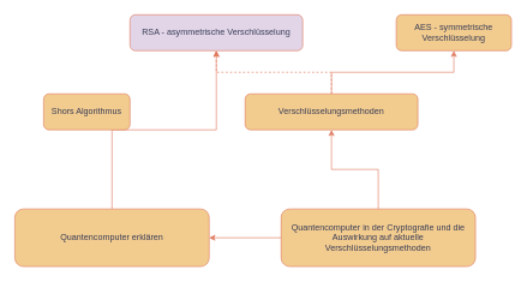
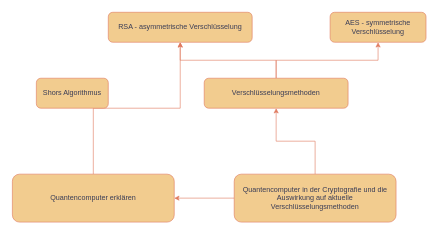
  <mxCell id="0" />
  <mxCell id="1" parent="0" />
  <mxCell id="2" style="edgeStyle=orthogonalEdgeStyle;rounded=0;orthogonalLoop=1;jettySize=auto;html=1;labelBackgroundColor=none;strokeColor=#E07A5F;fontColor=default;" edge="1" parent="1" source="4" target="7"><mxGeometry relative="1" as="geometry"><mxPoint x="440" y="180" as="targetPoint" /></mxGeometry></mxCell>
  <mxCell id="3" style="edgeStyle=orthogonalEdgeStyle;rounded=0;orthogonalLoop=1;jettySize=auto;html=1;strokeColor=#E07A5F;fontColor=#393C56;fillColor=#F2CC8F;" edge="1" parent="1" source="4" target="11"><mxGeometry relative="1" as="geometry" /></mxCell>
  <mxCell id="4" value="&lt;div&gt;Quantencomputer in der Cryptografie und die Auswirkung auf aktuelle Verschlüsselungsmethoden&lt;/div&gt;" style="rounded=1;whiteSpace=wrap;html=1;labelBackgroundColor=none;fillColor=#F2CC8F;strokeColor=#E07A5F;fontColor=#393C56;" vertex="1" parent="1"><mxGeometry x="390" y="290" width="270" height="80" as="geometry" /></mxCell>
- <mxCell id="5" style="edgeStyle=orthogonalEdgeStyle;rounded=0;orthogonalLoop=1;jettySize=auto;html=1;strokeColor=#E07A5F;fontColor=#393C56;fillColor=#F2CC8F;dashed=1;" edge="1" parent="1" source="7" target="8"><mxGeometry relative="1" as="geometry" /></mxCell>
+ <mxCell id="5" style="edgeStyle=orthogonalEdgeStyle;rounded=0;orthogonalLoop=1;jettySize=auto;html=1;strokeColor=#E07A5F;fontColor=#393C56;fillColor=#F2CC8F;" edge="1" parent="1" source="7" target="8"><mxGeometry relative="1" as="geometry" /></mxCell>
  <mxCell id="6" style="edgeStyle=orthogonalEdgeStyle;rounded=0;orthogonalLoop=1;jettySize=auto;html=1;strokeColor=#E07A5F;fontColor=#393C56;fillColor=#F2CC8F;" edge="1" parent="1" source="7" target="9"><mxGeometry relative="1" as="geometry" /></mxCell>
  <mxCell id="7" value="Verschlüsselungsmethoden" style="rounded=1;whiteSpace=wrap;html=1;labelBackgroundColor=none;fillColor=#F2CC8F;strokeColor=#E07A5F;fontColor=#393C56;" vertex="1" parent="1"><mxGeometry x="340" y="130" width="240" height="50" as="geometry" /></mxCell>
- <mxCell id="8" value="RSA - asymmetrische Verschlüsselung" style="rounded=1;whiteSpace=wrap;html=1;labelBackgroundColor=none;fillColor=#e1d5e7;strokeColor=#E07A5F;fontColor=#393C56;" vertex="1" parent="1"><mxGeometry x="180" y="20" width="240" height="50" as="geometry" /></mxCell>
+ <mxCell id="8" value="RSA - asymmetrische Verschlüsselung" style="rounded=1;whiteSpace=wrap;html=1;labelBackgroundColor=none;fillColor=#F2CC8F;strokeColor=#E07A5F;fontColor=#393C56;" vertex="1" parent="1"><mxGeometry x="180" y="20" width="240" height="50" as="geometry" /></mxCell>
  <mxCell id="9" value="AES - symmetrische Verschlüsselung" style="rounded=1;whiteSpace=wrap;html=1;labelBackgroundColor=none;fillColor=#F2CC8F;strokeColor=#E07A5F;fontColor=#393C56;" vertex="1" parent="1"><mxGeometry x="550" y="20" width="160" height="50" as="geometry" /></mxCell>
  <mxCell id="10" style="edgeStyle=orthogonalEdgeStyle;rounded=0;orthogonalLoop=1;jettySize=auto;html=1;strokeColor=#E07A5F;fontColor=#393C56;fillColor=#F2CC8F;" edge="1" parent="1" source="11" target="8"><mxGeometry relative="1" as="geometry"><mxPoint x="100" y="200" as="targetPoint" /></mxGeometry></mxCell>
  <mxCell id="11" value="Quantencomputer erklären" style="rounded=1;whiteSpace=wrap;html=1;labelBackgroundColor=none;fillColor=#F2CC8F;strokeColor=#E07A5F;fontColor=#393C56;" vertex="1" parent="1"><mxGeometry x="20" y="290" width="270" height="80" as="geometry" /></mxCell>
  <mxCell id="12" value="Shors Algorithmus" style="rounded=1;whiteSpace=wrap;html=1;labelBackgroundColor=none;fillColor=#F2CC8F;strokeColor=#E07A5F;fontColor=#393C56;" vertex="1" parent="1"><mxGeometry x="60" y="130" width="120" height="50" as="geometry" /></mxCell>
